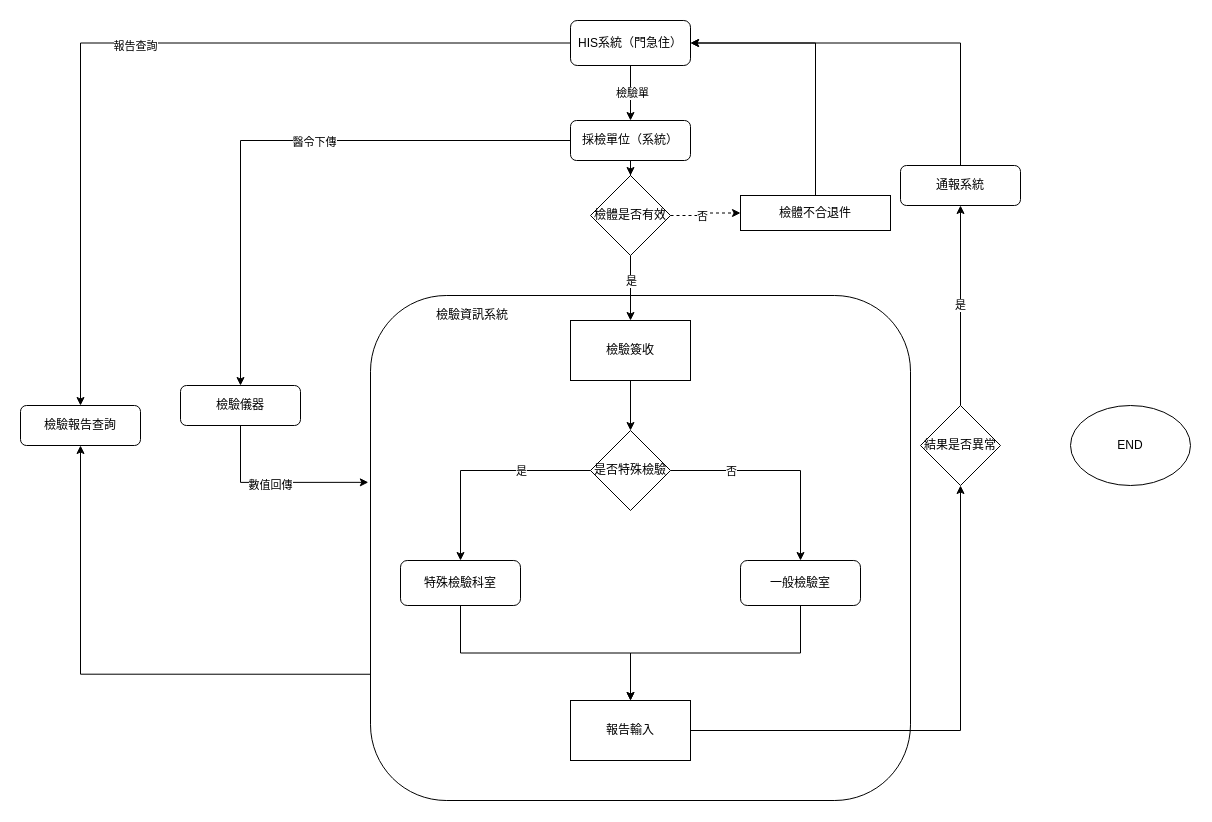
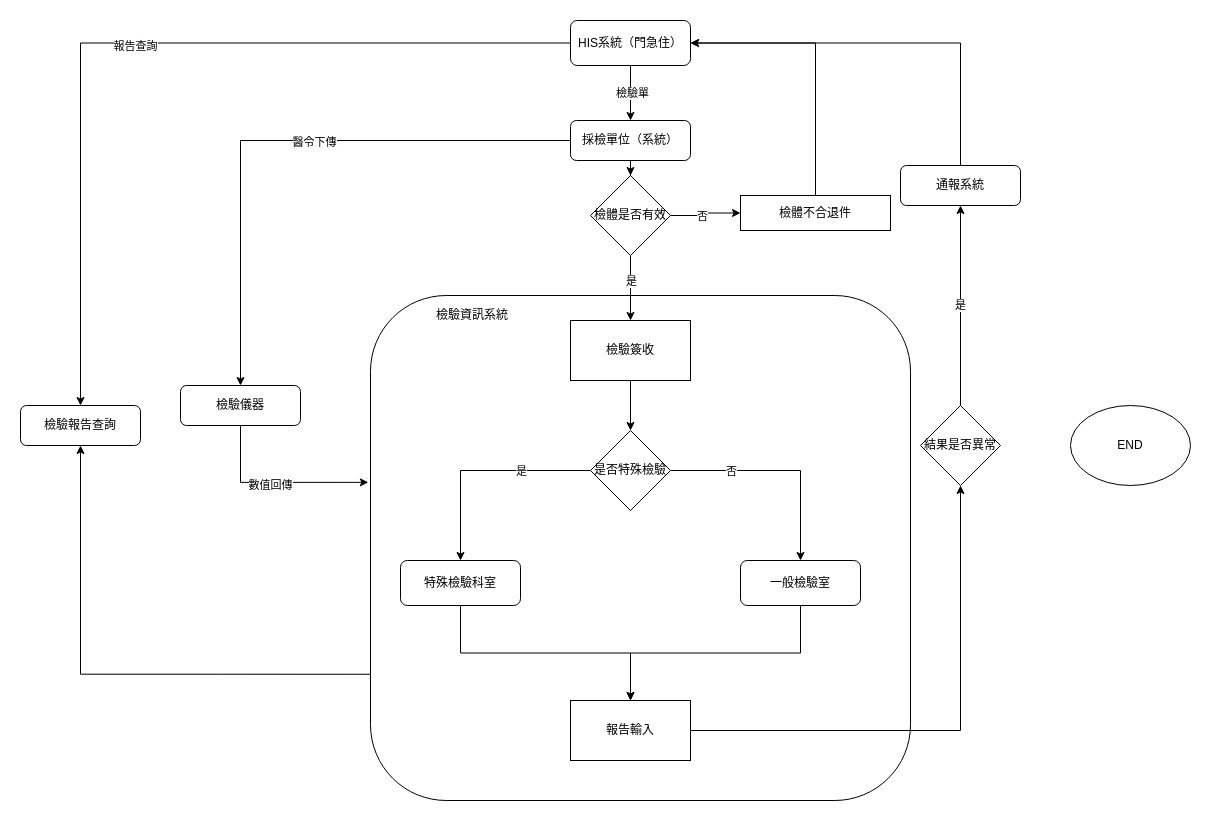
  <mxCell id="0" />
  <mxCell id="1" parent="0" />
  <mxCell id="2" value="" style="group" parent="1" vertex="1" connectable="0"><mxGeometry x="370" y="295" width="540" height="505" as="geometry" /></mxCell>
  <mxCell id="3" value="" style="rounded=1;whiteSpace=wrap;html=1;fontSize=12;glass=0;strokeWidth=1;shadow=0;" parent="2" vertex="1"><mxGeometry width="540" height="505" as="geometry" /></mxCell>
  <mxCell id="4" style="edgeStyle=orthogonalEdgeStyle;rounded=0;orthogonalLoop=1;jettySize=auto;html=1;" parent="2" source="5" target="11" edge="1"><mxGeometry relative="1" as="geometry" /></mxCell>
  <mxCell id="5" value="檢驗簽收" style="rounded=0;whiteSpace=wrap;html=1;" parent="2" vertex="1"><mxGeometry x="200" y="25" width="120" height="60" as="geometry" /></mxCell>
  <mxCell id="6" value="報告輸入" style="rounded=0;whiteSpace=wrap;html=1;" parent="2" vertex="1"><mxGeometry x="200" y="405" width="120" height="60" as="geometry" /></mxCell>
  <mxCell id="7" style="edgeStyle=orthogonalEdgeStyle;rounded=0;orthogonalLoop=1;jettySize=auto;html=1;" parent="2" source="11" target="15" edge="1"><mxGeometry relative="1" as="geometry" /></mxCell>
  <mxCell id="8" value="是" style="edgeLabel;html=1;align=center;verticalAlign=middle;resizable=0;points=[];" parent="7" vertex="1" connectable="0"><mxGeometry x="-0.05" y="-1" relative="1" as="geometry"><mxPoint x="35" y="1" as="offset" /></mxGeometry></mxCell>
  <mxCell id="9" style="edgeStyle=orthogonalEdgeStyle;rounded=0;orthogonalLoop=1;jettySize=auto;html=1;" parent="2" source="11" target="13" edge="1"><mxGeometry relative="1" as="geometry" /></mxCell>
  <mxCell id="10" value="否" style="edgeLabel;html=1;align=center;verticalAlign=middle;resizable=0;points=[];" parent="9" vertex="1" connectable="0"><mxGeometry x="0.305" y="1" relative="1" as="geometry"><mxPoint x="-71" y="-14" as="offset" /></mxGeometry></mxCell>
  <mxCell id="11" value="是否特殊檢驗" style="rhombus;whiteSpace=wrap;html=1;" parent="2" vertex="1"><mxGeometry x="220" y="135" width="80" height="80" as="geometry" /></mxCell>
  <mxCell id="12" style="edgeStyle=orthogonalEdgeStyle;rounded=0;orthogonalLoop=1;jettySize=auto;html=1;entryX=0.5;entryY=0;entryDx=0;entryDy=0;exitX=0.5;exitY=1;exitDx=0;exitDy=0;" parent="2" source="13" target="6" edge="1"><mxGeometry relative="1" as="geometry" /></mxCell>
  <mxCell id="13" value="一般檢驗室" style="rounded=1;whiteSpace=wrap;html=1;fontSize=12;glass=0;strokeWidth=1;shadow=0;" parent="2" vertex="1"><mxGeometry x="370" y="265" width="120" height="45" as="geometry" /></mxCell>
  <mxCell id="14" style="edgeStyle=orthogonalEdgeStyle;rounded=0;orthogonalLoop=1;jettySize=auto;html=1;exitX=0.5;exitY=1;exitDx=0;exitDy=0;" parent="2" source="15" target="6" edge="1"><mxGeometry relative="1" as="geometry" /></mxCell>
  <mxCell id="15" value="特殊檢驗科室" style="rounded=1;whiteSpace=wrap;html=1;fontSize=12;glass=0;strokeWidth=1;shadow=0;" parent="2" vertex="1"><mxGeometry x="30" y="265" width="120" height="45" as="geometry" /></mxCell>
  <mxCell id="16" value="檢驗資訊系統" style="text;strokeColor=none;fillColor=none;align=left;verticalAlign=middle;spacingLeft=4;spacingRight=4;overflow=hidden;points=[[0,0.5],[1,0.5]];portConstraint=eastwest;rotatable=0;whiteSpace=wrap;html=1;" parent="2" vertex="1"><mxGeometry x="60" y="5" width="90" height="30" as="geometry" /></mxCell>
  <mxCell id="17" style="edgeStyle=orthogonalEdgeStyle;rounded=0;orthogonalLoop=1;jettySize=auto;html=1;entryX=0.5;entryY=1;entryDx=0;entryDy=0;exitX=0;exitY=0.75;exitDx=0;exitDy=0;" parent="1" source="3" target="33" edge="1"><mxGeometry relative="1" as="geometry" /></mxCell>
  <mxCell id="18" style="edgeStyle=orthogonalEdgeStyle;rounded=0;orthogonalLoop=1;jettySize=auto;html=1;entryX=0.5;entryY=0;entryDx=0;entryDy=0;" parent="1" source="22" target="26" edge="1"><mxGeometry relative="1" as="geometry" /></mxCell>
  <mxCell id="19" value="檢驗單" style="edgeLabel;html=1;align=center;verticalAlign=middle;resizable=0;points=[];" parent="18" vertex="1" connectable="0"><mxGeometry x="-0.025" y="1" relative="1" as="geometry"><mxPoint as="offset" /></mxGeometry></mxCell>
  <mxCell id="20" style="edgeStyle=orthogonalEdgeStyle;rounded=0;orthogonalLoop=1;jettySize=auto;html=1;" parent="1" source="22" target="33" edge="1"><mxGeometry relative="1" as="geometry" /></mxCell>
  <mxCell id="21" value="報告查詢" style="edgeLabel;html=1;align=center;verticalAlign=middle;resizable=0;points=[];" parent="20" vertex="1" connectable="0"><mxGeometry x="0.022" y="3" relative="1" as="geometry"><mxPoint as="offset" /></mxGeometry></mxCell>
  <mxCell id="22" value="HIS系統（門急住）" style="rounded=1;whiteSpace=wrap;html=1;fontSize=12;glass=0;strokeWidth=1;shadow=0;" parent="1" vertex="1"><mxGeometry x="570" y="20" width="120" height="45" as="geometry" /></mxCell>
  <mxCell id="23" style="edgeStyle=orthogonalEdgeStyle;rounded=0;orthogonalLoop=1;jettySize=auto;html=1;entryX=0.5;entryY=0;entryDx=0;entryDy=0;" parent="1" source="26" target="43" edge="1"><mxGeometry relative="1" as="geometry" /></mxCell>
  <mxCell id="24" style="edgeStyle=orthogonalEdgeStyle;rounded=0;orthogonalLoop=1;jettySize=auto;html=1;exitX=0;exitY=0.5;exitDx=0;exitDy=0;entryX=0.5;entryY=0;entryDx=0;entryDy=0;" parent="1" source="26" target="29" edge="1"><mxGeometry relative="1" as="geometry" /></mxCell>
  <mxCell id="25" value="醫令下傳" style="edgeLabel;html=1;align=center;verticalAlign=middle;resizable=0;points=[];" parent="24" vertex="1" connectable="0"><mxGeometry x="-0.107" y="1" relative="1" as="geometry"><mxPoint as="offset" /></mxGeometry></mxCell>
  <mxCell id="26" value="採檢單位（系統）" style="rounded=1;whiteSpace=wrap;html=1;fontSize=12;glass=0;strokeWidth=1;shadow=0;" parent="1" vertex="1"><mxGeometry x="570" y="120" width="120" height="40" as="geometry" /></mxCell>
  <mxCell id="27" style="edgeStyle=orthogonalEdgeStyle;rounded=0;orthogonalLoop=1;jettySize=auto;html=1;entryX=-0.004;entryY=0.37;entryDx=0;entryDy=0;entryPerimeter=0;exitX=0.5;exitY=1;exitDx=0;exitDy=0;" parent="1" source="29" target="3" edge="1"><mxGeometry relative="1" as="geometry" /></mxCell>
  <mxCell id="28" value="數值回傳" style="edgeLabel;html=1;align=center;verticalAlign=middle;resizable=0;points=[];" parent="27" vertex="1" connectable="0"><mxGeometry x="-0.067" y="-3" relative="1" as="geometry"><mxPoint as="offset" /></mxGeometry></mxCell>
  <mxCell id="29" value="檢驗儀器" style="rounded=1;whiteSpace=wrap;html=1;fontSize=12;glass=0;strokeWidth=1;shadow=0;" parent="1" vertex="1"><mxGeometry x="180" y="385" width="120" height="40" as="geometry" /></mxCell>
  <mxCell id="30" style="edgeStyle=orthogonalEdgeStyle;rounded=0;orthogonalLoop=1;jettySize=auto;html=1;entryX=0.5;entryY=1;entryDx=0;entryDy=0;" parent="1" source="6" target="32" edge="1"><mxGeometry relative="1" as="geometry" /></mxCell>
  <mxCell id="31" value="是" style="edgeStyle=orthogonalEdgeStyle;rounded=0;orthogonalLoop=1;jettySize=auto;html=1;exitX=0.5;exitY=0;exitDx=0;exitDy=0;entryX=0.5;entryY=1;entryDx=0;entryDy=0;" parent="1" source="32" target="35" edge="1"><mxGeometry relative="1" as="geometry" /></mxCell>
  <mxCell id="32" value="結果是否異常" style="rhombus;whiteSpace=wrap;html=1;" parent="1" vertex="1"><mxGeometry x="920" y="405" width="80" height="80" as="geometry" /></mxCell>
  <mxCell id="33" value="檢驗報告查詢" style="rounded=1;whiteSpace=wrap;html=1;fontSize=12;glass=0;strokeWidth=1;shadow=0;" parent="1" vertex="1"><mxGeometry x="20" y="405" width="120" height="40" as="geometry" /></mxCell>
  <mxCell id="34" style="edgeStyle=orthogonalEdgeStyle;rounded=0;orthogonalLoop=1;jettySize=auto;html=1;entryX=1;entryY=0.5;entryDx=0;entryDy=0;exitX=0.5;exitY=0;exitDx=0;exitDy=0;" parent="1" source="35" target="22" edge="1"><mxGeometry relative="1" as="geometry" /></mxCell>
  <mxCell id="35" value="通報系統" style="rounded=1;whiteSpace=wrap;html=1;fontSize=12;glass=0;strokeWidth=1;shadow=0;" parent="1" vertex="1"><mxGeometry x="900" y="165" width="120" height="40" as="geometry" /></mxCell>
  <mxCell id="36" value="END" style="ellipse;whiteSpace=wrap;html=1;" parent="1" vertex="1"><mxGeometry x="1070" y="405" width="120" height="80" as="geometry" /></mxCell>
  <mxCell id="37" style="edgeStyle=orthogonalEdgeStyle;rounded=0;orthogonalLoop=1;jettySize=auto;html=1;entryX=1;entryY=0.5;entryDx=0;entryDy=0;exitX=0.5;exitY=0;exitDx=0;exitDy=0;" edge="1" parent="1" source="38" target="22"><mxGeometry relative="1" as="geometry" /></mxCell>
  <mxCell id="38" value="檢體不合退件" style="rounded=0;whiteSpace=wrap;html=1;" vertex="1" parent="1"><mxGeometry x="740" y="195" width="150" height="35" as="geometry" /></mxCell>
  <mxCell id="39" style="edgeStyle=orthogonalEdgeStyle;rounded=0;orthogonalLoop=1;jettySize=auto;html=1;entryX=0.5;entryY=0;entryDx=0;entryDy=0;" edge="1" parent="1" source="43" target="5"><mxGeometry relative="1" as="geometry" /></mxCell>
  <mxCell id="40" value="是" style="edgeLabel;html=1;align=center;verticalAlign=middle;resizable=0;points=[];" vertex="1" connectable="0" parent="39"><mxGeometry x="-0.582" relative="1" as="geometry"><mxPoint y="11" as="offset" /></mxGeometry></mxCell>
- <mxCell id="41" style="edgeStyle=orthogonalEdgeStyle;rounded=0;orthogonalLoop=1;jettySize=auto;html=1;entryX=0;entryY=0.5;entryDx=0;entryDy=0;dashed=1;" edge="1" parent="1" source="43" target="38"><mxGeometry relative="1" as="geometry" /></mxCell>
+ <mxCell id="41" style="edgeStyle=orthogonalEdgeStyle;rounded=0;orthogonalLoop=1;jettySize=auto;html=1;entryX=0;entryY=0.5;entryDx=0;entryDy=0;" edge="1" parent="1" source="43" target="38"><mxGeometry relative="1" as="geometry" /></mxCell>
  <mxCell id="42" value="否" style="edgeLabel;html=1;align=center;verticalAlign=middle;resizable=0;points=[];" vertex="1" connectable="0" parent="41"><mxGeometry x="-0.401" y="1" relative="1" as="geometry"><mxPoint x="9" y="1" as="offset" /></mxGeometry></mxCell>
  <mxCell id="43" value="檢體是否有效" style="rhombus;whiteSpace=wrap;html=1;" vertex="1" parent="1"><mxGeometry x="590" y="175" width="80" height="80" as="geometry" /></mxCell>
